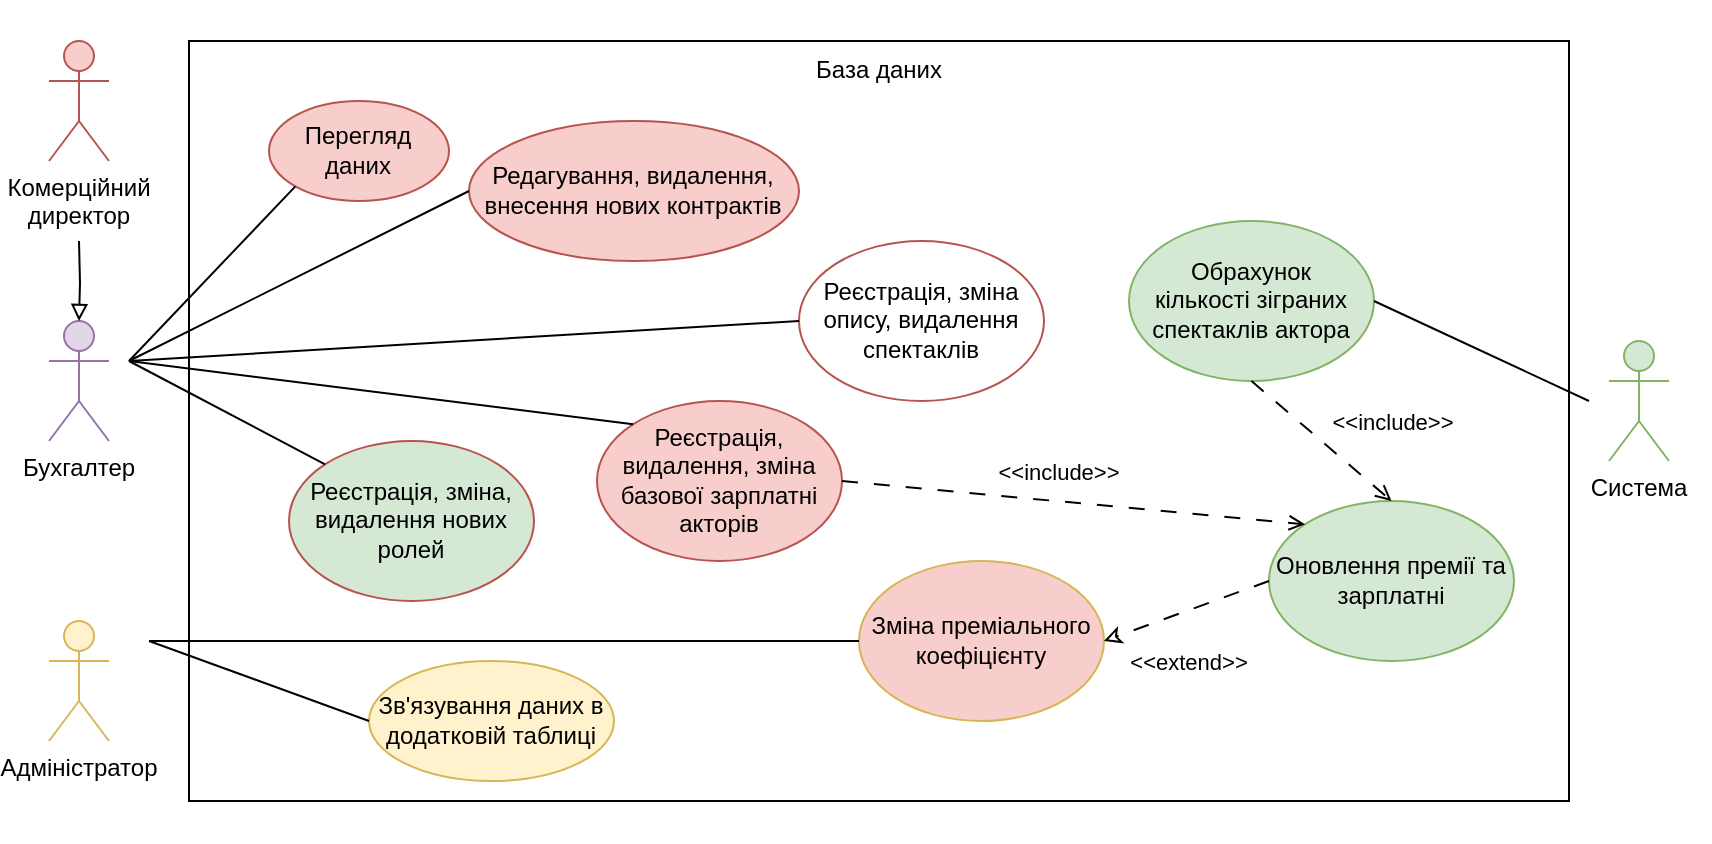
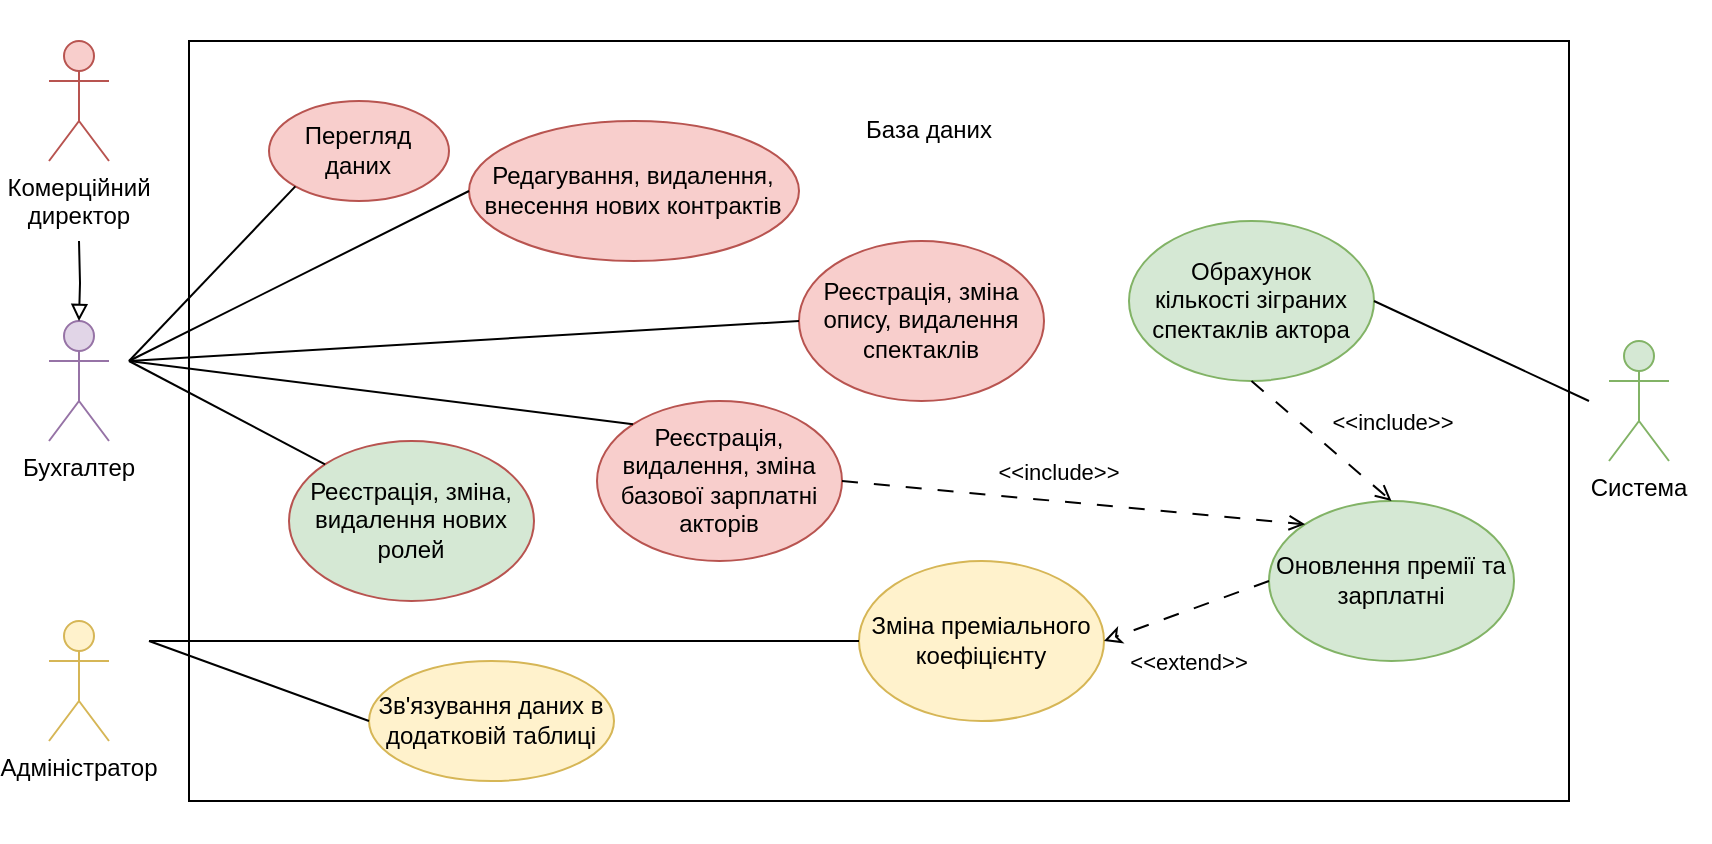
  <mxCell id="0" />
  <mxCell id="1" parent="0" />
  <mxCell id="2" value="Система" style="shape=umlActor;verticalLabelPosition=bottom;verticalAlign=top;html=1;outlineConnect=0;fillColor=#d5e8d4;strokeColor=#82b366;" vertex="1" parent="1"><mxGeometry x="800" y="170" width="30" height="60" as="geometry" /></mxCell>
  <mxCell id="3" value="Адміністратор" style="shape=umlActor;verticalLabelPosition=bottom;verticalAlign=top;html=1;outlineConnect=0;fillColor=#fff2cc;strokeColor=#d6b656;" vertex="1" parent="1"><mxGeometry x="20" y="310" width="30" height="60" as="geometry" /></mxCell>
  <mxCell id="4" value="Бухгалтер" style="shape=umlActor;verticalLabelPosition=bottom;verticalAlign=top;html=1;outlineConnect=0;fillColor=#e1d5e7;strokeColor=#9673a6;" vertex="1" parent="1"><mxGeometry x="20" y="160" width="30" height="60" as="geometry" /></mxCell>
  <mxCell id="5" value="Комерційний&lt;br&gt;директор" style="shape=umlActor;verticalLabelPosition=bottom;verticalAlign=top;html=1;outlineConnect=0;fillColor=#f8cecc;strokeColor=#b85450;" vertex="1" parent="1"><mxGeometry x="20" y="20" width="30" height="60" as="geometry" /></mxCell>
  <mxCell id="6" style="edgeStyle=orthogonalEdgeStyle;rounded=0;orthogonalLoop=1;jettySize=auto;html=1;entryX=0.5;entryY=0;entryDx=0;entryDy=0;entryPerimeter=0;endArrow=block;endFill=0;" edge="1" parent="1" target="4"><mxGeometry relative="1" as="geometry"><mxPoint x="35" y="120" as="sourcePoint" /></mxGeometry></mxCell>
  <mxCell id="7" value="" style="rounded=0;whiteSpace=wrap;html=1;gradientColor=none;fillColor=none;" vertex="1" parent="1"><mxGeometry x="90" y="20" width="690" height="380" as="geometry" /></mxCell>
- <mxCell id="8" value="База даних" style="text;html=1;align=center;verticalAlign=middle;resizable=0;points=[];autosize=1;strokeColor=none;fillColor=none;" vertex="1" parent="1"><mxGeometry x="390" y="20" width="90" height="30" as="geometry" /></mxCell>
+ <mxCell id="8" value="База даних" style="text;html=1;align=center;verticalAlign=middle;resizable=0;points=[];autosize=1;strokeColor=none;fillColor=none;" vertex="1" parent="1"><mxGeometry x="415" y="50" width="90" height="30" as="geometry" /></mxCell>
  <mxCell id="9" value="Перегляд даних" style="ellipse;whiteSpace=wrap;html=1;fillColor=#f8cecc;strokeColor=#b85450;" vertex="1" parent="1"><mxGeometry x="130" y="50" width="90" height="50" as="geometry" /></mxCell>
  <mxCell id="10" value="Редагування, видалення, внесення нових контрактів" style="ellipse;whiteSpace=wrap;html=1;fillColor=#f8cecc;strokeColor=#b85450;" vertex="1" parent="1"><mxGeometry x="230" y="60" width="165" height="70" as="geometry" /></mxCell>
- <mxCell id="11" value="Реєстрація, зміна опису, видалення спектаклів" style="ellipse;whiteSpace=wrap;html=1;fillColor=#ffffff;strokeColor=#b85450;" vertex="1" parent="1"><mxGeometry x="395" y="120" width="122.5" height="80" as="geometry" /></mxCell>
+ <mxCell id="11" value="Реєстрація, зміна опису, видалення спектаклів" style="ellipse;whiteSpace=wrap;html=1;fillColor=#f8cecc;strokeColor=#b85450;" vertex="1" parent="1"><mxGeometry x="395" y="120" width="122.5" height="80" as="geometry" /></mxCell>
  <mxCell id="12" value="Реєстрація, видалення, зміна базової зарплатні акторів" style="ellipse;whiteSpace=wrap;html=1;fillColor=#f8cecc;strokeColor=#b85450;" vertex="1" parent="1"><mxGeometry x="294" y="200" width="122.5" height="80" as="geometry" /></mxCell>
  <mxCell id="13" value="Реєстрація, зміна, видалення нових ролей" style="ellipse;whiteSpace=wrap;html=1;fillColor=#d5e8d4;strokeColor=#b85450;" vertex="1" parent="1"><mxGeometry x="140" y="220" width="122.5" height="80" as="geometry" /></mxCell>
  <mxCell id="14" value="Обрахунок &lt;br&gt;кількості зіграних спектаклів актора" style="ellipse;whiteSpace=wrap;html=1;fillColor=#d5e8d4;strokeColor=#82b366;" vertex="1" parent="1"><mxGeometry x="560" y="110" width="122.5" height="80" as="geometry" /></mxCell>
  <mxCell id="15" value="Оновлення премії та зарплатні" style="ellipse;whiteSpace=wrap;html=1;fillColor=#d5e8d4;strokeColor=#82b366;" vertex="1" parent="1"><mxGeometry x="630" y="250" width="122.5" height="80" as="geometry" /></mxCell>
- <mxCell id="16" value="Зміна преміального коефіцієнту" style="ellipse;whiteSpace=wrap;html=1;fillColor=#f8cecc;strokeColor=#d6b656;" vertex="1" parent="1"><mxGeometry x="425" y="280" width="122.5" height="80" as="geometry" /></mxCell>
+ <mxCell id="16" value="Зміна преміального коефіцієнту" style="ellipse;whiteSpace=wrap;html=1;fillColor=#fff2cc;strokeColor=#d6b656;" vertex="1" parent="1"><mxGeometry x="425" y="280" width="122.5" height="80" as="geometry" /></mxCell>
  <mxCell id="17" value="Зв'язування даних в додатковій таблиці" style="ellipse;whiteSpace=wrap;html=1;fillColor=#fff2cc;strokeColor=#d6b656;" vertex="1" parent="1"><mxGeometry x="180" y="330" width="122.5" height="60" as="geometry" /></mxCell>
  <mxCell id="18" value="" style="endArrow=none;html=1;rounded=0;entryX=0;entryY=0.5;entryDx=0;entryDy=0;" edge="1" parent="1" target="17"><mxGeometry width="50" height="50" relative="1" as="geometry"><mxPoint x="70" y="320" as="sourcePoint" /><mxPoint x="450" y="320" as="targetPoint" /></mxGeometry></mxCell>
  <mxCell id="19" value="" style="endArrow=none;html=1;rounded=0;exitX=1;exitY=0.5;exitDx=0;exitDy=0;" edge="1" parent="1" source="14"><mxGeometry width="50" height="50" relative="1" as="geometry"><mxPoint x="400" y="370" as="sourcePoint" /><mxPoint x="790" y="200" as="targetPoint" /></mxGeometry></mxCell>
  <mxCell id="20" value="" style="endArrow=none;html=1;rounded=0;entryX=0;entryY=1;entryDx=0;entryDy=0;" edge="1" parent="1" target="9"><mxGeometry width="50" height="50" relative="1" as="geometry"><mxPoint x="60" y="180" as="sourcePoint" /><mxPoint x="450" y="320" as="targetPoint" /></mxGeometry></mxCell>
  <mxCell id="21" value="" style="endArrow=none;html=1;rounded=0;entryX=0;entryY=0;entryDx=0;entryDy=0;" edge="1" parent="1" target="13"><mxGeometry width="50" height="50" relative="1" as="geometry"><mxPoint x="60" y="180" as="sourcePoint" /><mxPoint x="450" y="320" as="targetPoint" /></mxGeometry></mxCell>
  <mxCell id="22" value="" style="endArrow=none;html=1;rounded=0;entryX=0;entryY=0;entryDx=0;entryDy=0;" edge="1" parent="1" target="12"><mxGeometry width="50" height="50" relative="1" as="geometry"><mxPoint x="60" y="180" as="sourcePoint" /><mxPoint x="450" y="320" as="targetPoint" /></mxGeometry></mxCell>
  <mxCell id="23" value="" style="endArrow=none;html=1;rounded=0;entryX=0;entryY=0.5;entryDx=0;entryDy=0;" edge="1" parent="1" target="10"><mxGeometry width="50" height="50" relative="1" as="geometry"><mxPoint x="60" y="180" as="sourcePoint" /><mxPoint x="450" y="320" as="targetPoint" /></mxGeometry></mxCell>
  <mxCell id="24" value="" style="endArrow=none;html=1;rounded=0;entryX=0;entryY=0.5;entryDx=0;entryDy=0;" edge="1" parent="1" target="11"><mxGeometry width="50" height="50" relative="1" as="geometry"><mxPoint x="60" y="180" as="sourcePoint" /><mxPoint x="450" y="320" as="targetPoint" /></mxGeometry></mxCell>
  <mxCell id="25" value="" style="endArrow=classic;html=1;rounded=0;dashed=1;dashPattern=8 8;endFill=0;entryX=1;entryY=0.5;entryDx=0;entryDy=0;exitX=0;exitY=0.5;exitDx=0;exitDy=0;" edge="1" parent="1" source="15" target="16"><mxGeometry width="50" height="50" relative="1" as="geometry"><mxPoint x="710" y="480" as="sourcePoint" /><mxPoint x="760" y="430" as="targetPoint" /></mxGeometry></mxCell>
  <mxCell id="26" value="" style="endArrow=open;html=1;rounded=0;dashed=1;dashPattern=8 8;endFill=0;entryX=0;entryY=0;entryDx=0;entryDy=0;exitX=1;exitY=0.5;exitDx=0;exitDy=0;" edge="1" parent="1" source="12" target="15"><mxGeometry width="50" height="50" relative="1" as="geometry"><mxPoint x="720" y="490" as="sourcePoint" /><mxPoint x="770" y="440" as="targetPoint" /></mxGeometry></mxCell>
  <mxCell id="27" value="&amp;lt;&amp;lt;include&amp;gt;&amp;gt;" style="edgeLabel;html=1;align=center;verticalAlign=middle;resizable=0;points=[];" vertex="1" connectable="0" parent="26"><mxGeometry x="-0.062" y="-3" relative="1" as="geometry"><mxPoint y="-18" as="offset" /></mxGeometry></mxCell>
  <mxCell id="28" value="" style="endArrow=open;html=1;rounded=0;dashed=1;dashPattern=8 8;endFill=0;entryX=0.5;entryY=0;entryDx=0;entryDy=0;exitX=0.5;exitY=1;exitDx=0;exitDy=0;" edge="1" parent="1" source="14" target="15"><mxGeometry width="50" height="50" relative="1" as="geometry"><mxPoint x="550" y="250" as="sourcePoint" /><mxPoint x="600" y="200" as="targetPoint" /></mxGeometry></mxCell>
  <mxCell id="29" value="&amp;lt;&amp;lt;include&amp;gt;&amp;gt;" style="edgeLabel;html=1;align=center;verticalAlign=middle;resizable=0;points=[];" vertex="1" connectable="0" parent="1"><mxGeometry x="691.248" y="210.001" as="geometry" /></mxCell>
  <mxCell id="30" value="&amp;lt;&amp;lt;extend&amp;gt;&amp;gt;" style="edgeLabel;html=1;align=center;verticalAlign=middle;resizable=0;points=[];" vertex="1" connectable="0" parent="1"><mxGeometry x="589.998" y="330.001" as="geometry" /></mxCell>
  <mxCell id="31" value="" style="endArrow=none;html=1;rounded=0;entryX=0;entryY=0.5;entryDx=0;entryDy=0;" edge="1" parent="1" target="16"><mxGeometry width="50" height="50" relative="1" as="geometry"><mxPoint x="70" y="320" as="sourcePoint" /><mxPoint x="450" y="320" as="targetPoint" /></mxGeometry></mxCell>
